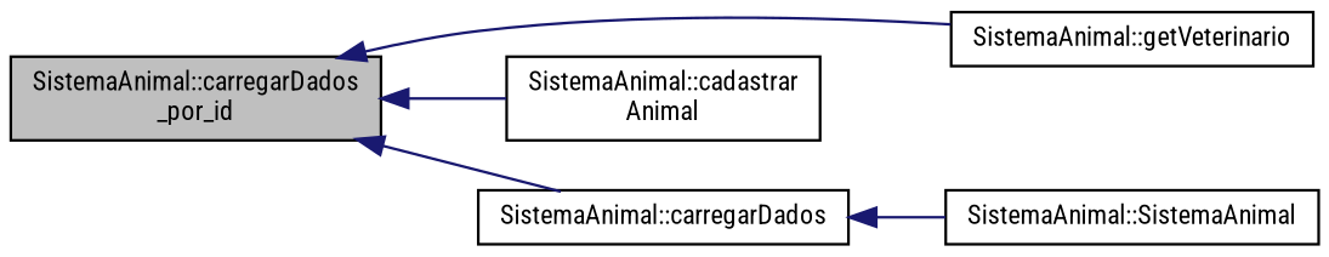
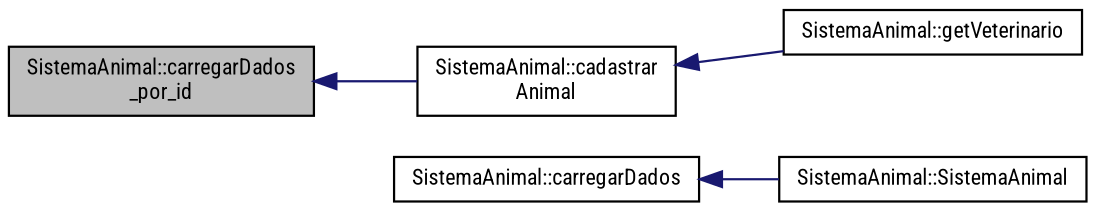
  digraph {
    fontname="Roboto Condensed"
    rankdir=LR
    node [color=black fillcolor=white fontname="Roboto Condensed" fontsize=10 shape=record style=filled]
    edge [color=midnightblue dir=back fontname="Roboto Condensed" fontsize=10 labelfontname=Helvetica labelfontsize=10 style=solid]
    n1 [fillcolor=grey75 fontcolor=black height=0.2 label="SistemaAnimal::carregarDados\l_por_id" width=0.4]
    n2 [height=0.2 label="SistemaAnimal::getVeterinario" width=0.4]
    n3 [height=0.2 label="SistemaAnimal::cadastrar\lAnimal" width=0.4]
    n4 [height=0.2 label="SistemaAnimal::carregarDados" width=0.4]
    n5 [height=0.2 label="SistemaAnimal::SistemaAnimal" width=0.4]
-   n1 -> n2
+   n3 -> n2
    n1 -> n3
-   n1 -> n4
    n4 -> n5
  }
